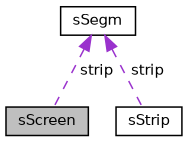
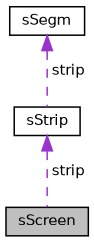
  digraph {
    node [color=black fillcolor=white fontname=Helvetica fontsize=10 shape=record style=filled]
    edge [color=darkorchid3 dir=back fontname=Helvetica fontsize=10 labelfontname=Helvetica labelfontsize=10 style=dashed]
    n1 [fillcolor=grey75 fontcolor=black height=0.2 label=sScreen width=0.4]
    n2 [height=0.2 label=sStrip width=0.4]
    n3 [height=0.2 label=sSegm width=0.4]
-   n3 -> n1 [label=" strip"]
+   n2 -> n1 [label=" strip"]
    n3 -> n2 [label=" strip"]
  }
